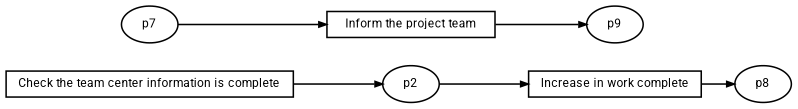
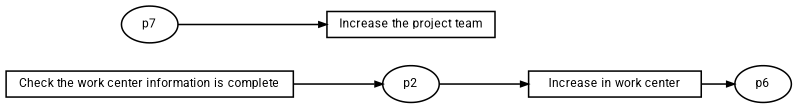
  digraph {
    fontname=Roboto
    fontsize=8
    rankdir=LR
    ranksep=.3
    remincross=true
    node [fontname=Roboto fontsize=8 shape=oval]
    edge [arrowsize=0.5 fontname=Roboto]
-   n1 [height=.2 label="Increase in work complete" shape=box width=.2]
-   n2 [height=.2 label=p8 width=.2]
-   n3 [height=.2 label="Check the team center information is complete" shape=box width=.2]
+   n1 [height=.2 label="Increase in work center" shape=box width=.2]
+   n2 [height=.2 label=p6 width=.2]
+   n3 [height=.2 label="Check the work center information is complete" shape=box width=.2]
    n4 [height=.2 label=p2 width=.2]
-   n5 [height=.2 label="Inform the project team" shape=box width=.2]
-   n6 [height=.2 label=p9 width=.2]
+   n5 [height=.2 label="Increase the project team" shape=box width=.2]
    n7 [height=.2 label=p7 width=.2]
    n1 -> n2
    n3 -> n4
    n4 -> n1
-   n5 -> n6
    n7 -> n5
  }
